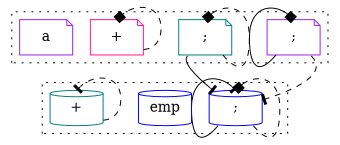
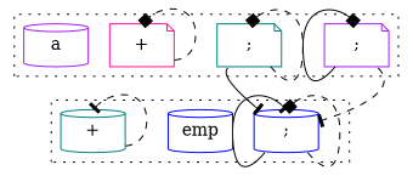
  digraph {
    clusterrank=local
    compound=true
    node [color=purple shape=note]
    edge [headport=n tailport=sw style=dashed arrowhead=box]
    n1 [label=";"]
    n2 [label=";" color=teal]
    n3 [label="+" color=deeppink]
-   n4 [label=a]
+   n4 [label=a shape=cylinder]
    n5 [label=";" color=blue shape=cylinder]
    n6 [label=emp color=blue shape=cylinder]
    n7 [label="+" color=teal shape=cylinder]
    subgraph cluster_1 {
      style=dotted
      n1
      n2
      n3
      n4
    }
    subgraph cluster_2 {
      style=dotted
      n5
      n6
      n7
    }
    n1 -> n1 [style=solid]
    n1 -> n5 [tailport=se arrowhead=tee headport=""]
    n2 -> n2 [tailport=se]
    n2 -> n5 [style=solid arrowhead=tee headport=""]
    n3 -> n3 [tailport=""]
    n5 -> n5 [style=solid arrowhead=tee]
    n5 -> n5 [tailport=se]
    n7 -> n7 [arrowhead=tee tailport=""]
  }
